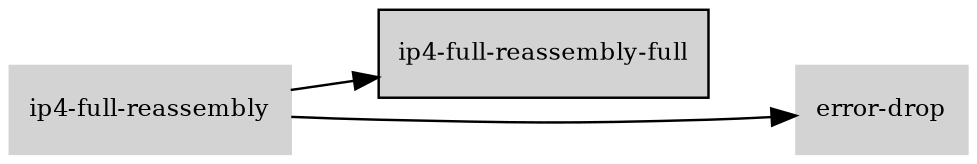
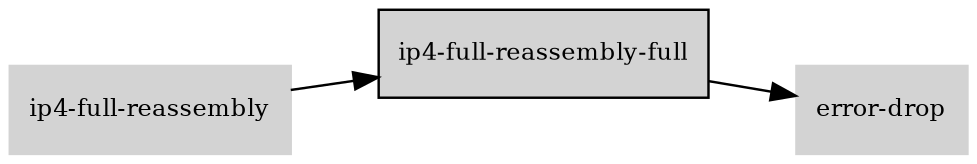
  digraph {
    rankdir=LR
    node [color=lightgray fillcolor=lightgray fontcolor=black fontsize=10 shape=box style=filled]
    edge [fontsize=8]
    n1 [color=black label="ip4-full-reassembly-full"]
    "error-drop"
    "ip4-full-reassembly"
-   "ip4-full-reassembly" -> "error-drop"
+   n1 -> "error-drop"
    "ip4-full-reassembly" -> n1
  }
